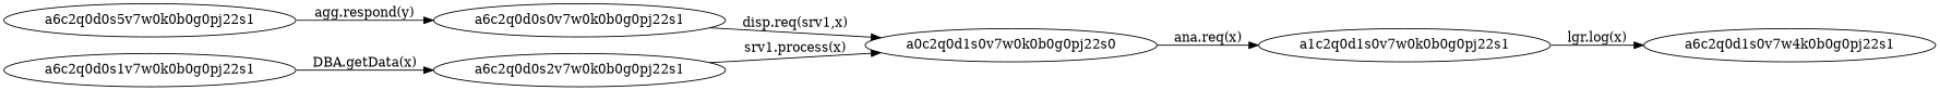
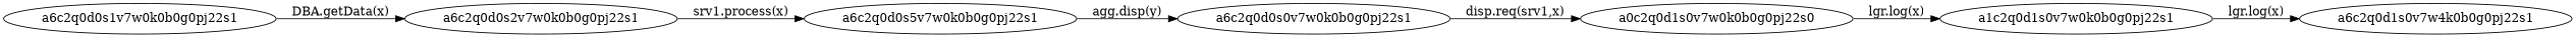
  digraph {
    fontname="DejaVu Serif"
    rankdir=LR
    node [fontname="DejaVu Serif"]
    edge [fontname="DejaVu Serif"]
    a6c2q0d0s5v7w0k0b0g0pj22s1
    a6c2q0d0s0v7w0k0b0g0pj22s1
    a0c2q0d1s0v7w0k0b0g0pj22s0
    a1c2q0d1s0v7w0k0b0g0pj22s1
    n5 [label=a6c2q0d1s0v7w4k0b0g0pj22s1]
    a6c2q0d0s2v7w0k0b0g0pj22s1
    a6c2q0d0s1v7w0k0b0g0pj22s1
-   a6c2q0d0s5v7w0k0b0g0pj22s1 -> a6c2q0d0s0v7w0k0b0g0pj22s1 [label="agg.respond(y)"]
+   a6c2q0d0s5v7w0k0b0g0pj22s1 -> a6c2q0d0s0v7w0k0b0g0pj22s1 [label="agg.disp(y)"]
    a6c2q0d0s0v7w0k0b0g0pj22s1 -> a0c2q0d1s0v7w0k0b0g0pj22s0 [label="disp.req(srv1,x)"]
-   a0c2q0d1s0v7w0k0b0g0pj22s0 -> a1c2q0d1s0v7w0k0b0g0pj22s1 [label="ana.req(x)"]
+   a0c2q0d1s0v7w0k0b0g0pj22s0 -> a1c2q0d1s0v7w0k0b0g0pj22s1 [label="lgr.log(x)"]
    a1c2q0d1s0v7w0k0b0g0pj22s1 -> n5 [label="lgr.log(x)"]
-   a6c2q0d0s2v7w0k0b0g0pj22s1 -> a0c2q0d1s0v7w0k0b0g0pj22s0 [label="srv1.process(x)"]
+   a6c2q0d0s2v7w0k0b0g0pj22s1 -> a6c2q0d0s5v7w0k0b0g0pj22s1 [label="srv1.process(x)"]
    a6c2q0d0s1v7w0k0b0g0pj22s1 -> a6c2q0d0s2v7w0k0b0g0pj22s1 [label="DBA.getData(x)"]
  }
